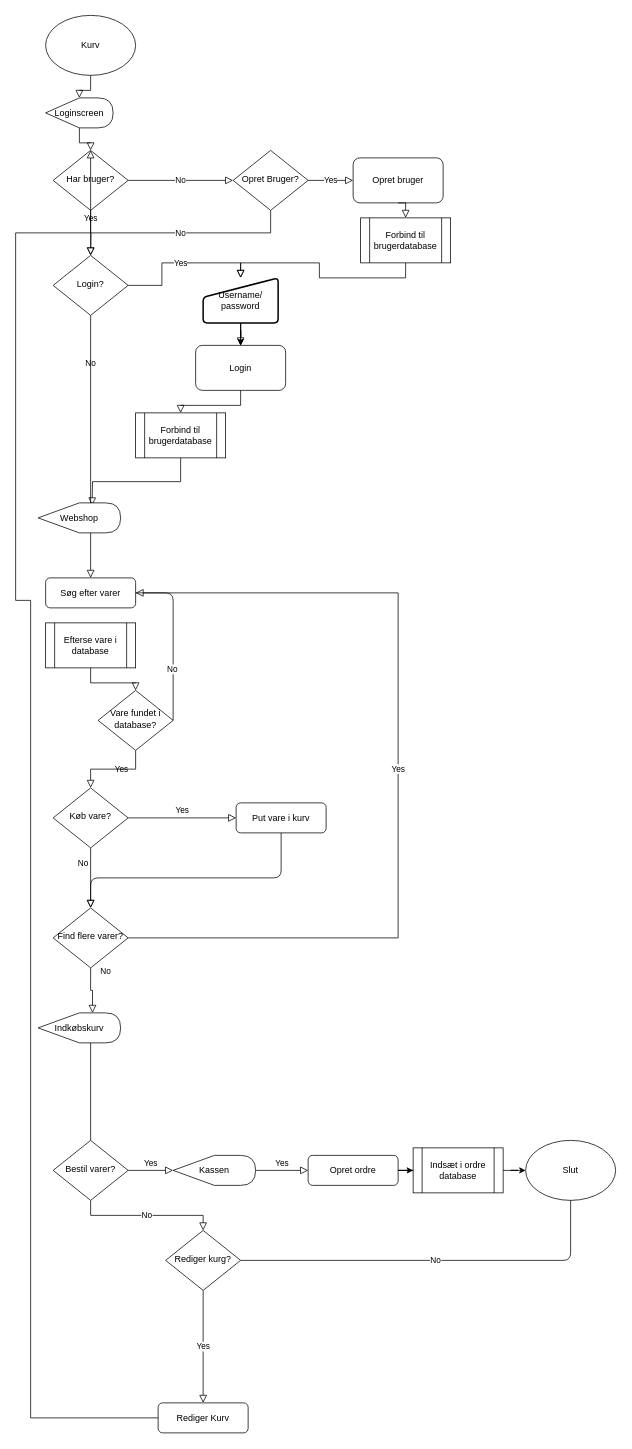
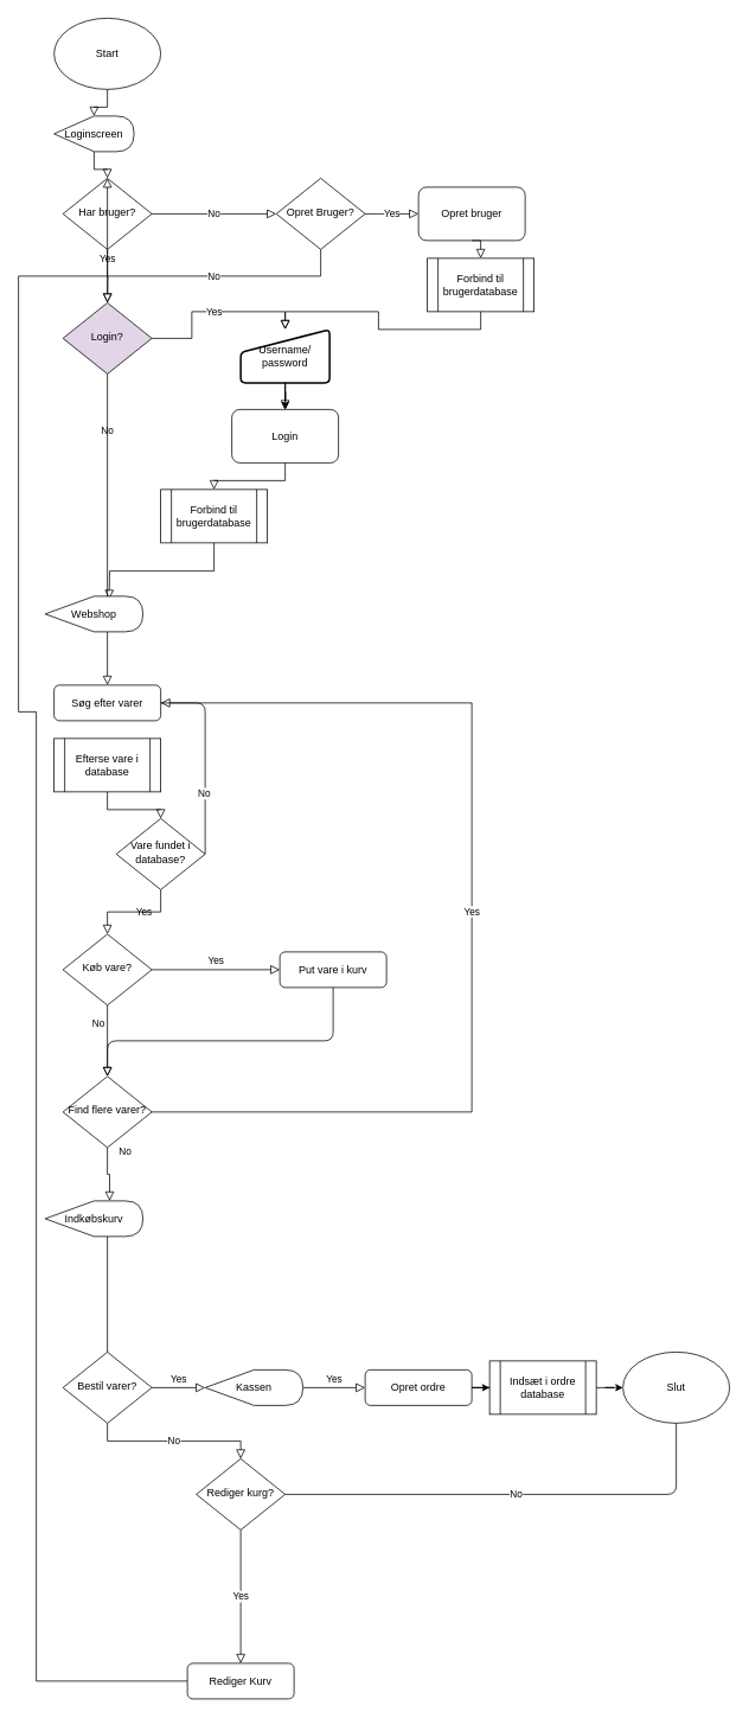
  <mxCell id="0" />
  <mxCell id="1" parent="0" />
  <mxCell id="2" value="Yes" style="rounded=0;html=1;jettySize=auto;orthogonalLoop=1;fontSize=11;endArrow=block;endFill=0;endSize=8;strokeWidth=1;shadow=0;labelBackgroundColor=none;edgeStyle=orthogonalEdgeStyle;" parent="1" source="45" target="4" edge="1"><mxGeometry x="-0.2" relative="1" as="geometry"><mxPoint as="offset" /></mxGeometry></mxCell>
  <mxCell id="3" value="Yes" style="edgeStyle=orthogonalEdgeStyle;rounded=0;html=1;jettySize=auto;orthogonalLoop=1;fontSize=11;endArrow=block;endFill=0;endSize=8;strokeWidth=1;shadow=0;labelBackgroundColor=none;" parent="1" source="4" target="5" edge="1"><mxGeometry y="10" relative="1" as="geometry"><mxPoint as="offset" /></mxGeometry></mxCell>
  <mxCell id="4" value="Køb vare?" style="rhombus;whiteSpace=wrap;html=1;shadow=0;fontFamily=Helvetica;fontSize=12;align=center;strokeWidth=1;spacing=6;spacingTop=-4;" parent="1" vertex="1"><mxGeometry x="70" y="1050" width="100" height="80" as="geometry" /></mxCell>
  <mxCell id="5" value="Put vare i kurv" style="rounded=1;whiteSpace=wrap;html=1;fontSize=12;glass=0;strokeWidth=1;shadow=0;" parent="1" vertex="1"><mxGeometry x="314" y="1070" width="120" height="40" as="geometry" /></mxCell>
  <mxCell id="6" value="Yes" style="edgeStyle=orthogonalEdgeStyle;rounded=0;html=1;jettySize=auto;orthogonalLoop=1;fontSize=11;endArrow=block;endFill=0;endSize=8;strokeWidth=1;shadow=0;labelBackgroundColor=none;" parent="1" source="55" target="10" edge="1"><mxGeometry y="10" relative="1" as="geometry"><mxPoint as="offset" /></mxGeometry></mxCell>
  <mxCell id="7" value="No" style="edgeStyle=orthogonalEdgeStyle;rounded=0;orthogonalLoop=1;jettySize=auto;html=1;exitX=0.5;exitY=1;exitDx=0;exitDy=0;entryX=0.5;entryY=0;entryDx=0;entryDy=0;endArrow=block;endFill=0;endSize=8;" parent="1" source="8" target="29" edge="1"><mxGeometry relative="1" as="geometry" /></mxCell>
  <mxCell id="8" value="Bestil varer?" style="rhombus;whiteSpace=wrap;html=1;shadow=0;fontFamily=Helvetica;fontSize=12;align=center;strokeWidth=1;spacing=6;spacingTop=-4;" parent="1" vertex="1"><mxGeometry x="70" y="1520" width="100" height="80" as="geometry" /></mxCell>
  <mxCell id="9" style="edgeStyle=orthogonalEdgeStyle;rounded=0;orthogonalLoop=1;jettySize=auto;html=1;exitX=1;exitY=0.5;exitDx=0;exitDy=0;" parent="1" source="57" target="33" edge="1"><mxGeometry relative="1" as="geometry" /></mxCell>
  <mxCell id="10" value="Opret ordre" style="rounded=1;whiteSpace=wrap;html=1;fontSize=12;glass=0;strokeWidth=1;shadow=0;" parent="1" vertex="1"><mxGeometry x="410" y="1540" width="120" height="40" as="geometry" /></mxCell>
  <mxCell id="11" value="Søg efter varer" style="rounded=1;whiteSpace=wrap;html=1;fontSize=12;glass=0;strokeWidth=1;shadow=0;" parent="1" vertex="1"><mxGeometry x="60" y="770" width="120" height="40" as="geometry" /></mxCell>
  <mxCell id="12" value="No" style="rounded=0;html=1;jettySize=auto;orthogonalLoop=1;fontSize=11;endArrow=block;endFill=0;endSize=8;strokeWidth=1;shadow=0;labelBackgroundColor=none;edgeStyle=orthogonalEdgeStyle;" parent="1" source="24" target="11" edge="1"><mxGeometry x="-0.636" relative="1" as="geometry"><mxPoint x="120" y="170" as="sourcePoint" /><mxPoint x="120" y="260" as="targetPoint" /><mxPoint as="offset" /></mxGeometry></mxCell>
  <mxCell id="13" value="Yes" style="edgeStyle=orthogonalEdgeStyle;rounded=0;orthogonalLoop=1;jettySize=auto;html=1;exitX=1;exitY=0.5;exitDx=0;exitDy=0;entryX=1;entryY=0.5;entryDx=0;entryDy=0;endArrow=block;endFill=0;endSize=8;" parent="1" source="49" target="11" edge="1"><mxGeometry relative="1" as="geometry"><Array as="points"><mxPoint x="530" y="1250" /><mxPoint x="530" y="790" /></Array></mxGeometry></mxCell>
  <mxCell id="14" value="" style="endArrow=block;html=1;endFill=0;endSize=8;exitX=0.5;exitY=1;exitDx=0;exitDy=0;entryX=0.5;entryY=0;entryDx=0;entryDy=0;" parent="1" source="5" target="49" edge="1"><mxGeometry width="50" height="50" relative="1" as="geometry"><mxPoint x="510" y="1200" as="sourcePoint" /><mxPoint x="560" y="1150" as="targetPoint" /><Array as="points"><mxPoint x="374" y="1170" /><mxPoint x="120" y="1170" /></Array></mxGeometry></mxCell>
  <mxCell id="15" value="No" style="edgeStyle=orthogonalEdgeStyle;rounded=0;orthogonalLoop=1;jettySize=auto;html=1;entryX=0;entryY=0.5;entryDx=0;entryDy=0;endArrow=block;endFill=0;endSize=8;exitX=1;exitY=0.5;exitDx=0;exitDy=0;" parent="1" source="16" target="20" edge="1"><mxGeometry relative="1" as="geometry"><mxPoint x="280" y="250" as="sourcePoint" /></mxGeometry></mxCell>
  <mxCell id="16" value="Har bruger?" style="rhombus;whiteSpace=wrap;html=1;shadow=0;fontFamily=Helvetica;fontSize=12;align=center;strokeWidth=1;spacing=6;spacingTop=-4;" parent="1" vertex="1"><mxGeometry x="70" width="100" height="80" as="geometry" y="200" /></mxCell>
  <mxCell id="17" value="" style="rounded=0;html=1;jettySize=auto;orthogonalLoop=1;fontSize=11;endArrow=block;endFill=0;endSize=8;strokeWidth=1;shadow=0;labelBackgroundColor=none;edgeStyle=orthogonalEdgeStyle;exitX=0.5;exitY=1;exitDx=0;exitDy=0;" parent="1" source="34" target="16" edge="1"><mxGeometry relative="1" as="geometry"><mxPoint x="120" y="150" as="sourcePoint" /><mxPoint x="120" y="370" as="targetPoint" /></mxGeometry></mxCell>
  <mxCell id="18" value="Yes" style="edgeStyle=orthogonalEdgeStyle;rounded=0;orthogonalLoop=1;jettySize=auto;html=1;exitX=1;exitY=0.5;exitDx=0;exitDy=0;entryX=0;entryY=0.5;entryDx=0;entryDy=0;endArrow=block;endFill=0;endSize=8;" parent="1" source="20" target="22" edge="1"><mxGeometry relative="1" as="geometry" /></mxCell>
  <mxCell id="19" value="No" style="edgeStyle=orthogonalEdgeStyle;rounded=0;orthogonalLoop=1;jettySize=auto;html=1;exitX=0.5;exitY=1;exitDx=0;exitDy=0;endArrow=block;endFill=0;endSize=8;" parent="1" source="20" edge="1"><mxGeometry relative="1" as="geometry"><mxPoint x="120" y="340" as="targetPoint" /></mxGeometry></mxCell>
  <mxCell id="20" value="Opret Bruger?" style="rhombus;whiteSpace=wrap;html=1;shadow=0;fontFamily=Helvetica;fontSize=12;align=center;strokeWidth=1;spacing=6;spacingTop=-4;" parent="1" vertex="1"><mxGeometry x="310" width="100" height="80" as="geometry" y="200" /></mxCell>
  <mxCell id="21" style="edgeStyle=orthogonalEdgeStyle;rounded=0;orthogonalLoop=1;jettySize=auto;html=1;exitX=0.5;exitY=1;exitDx=0;exitDy=0;entryX=0.5;entryY=0;entryDx=0;entryDy=0;endArrow=block;endFill=0;endSize=8;" parent="1" source="42" target="27" edge="1"><mxGeometry relative="1" as="geometry" /></mxCell>
  <mxCell id="22" value="Opret bruger" style="rounded=1;whiteSpace=wrap;html=1;" parent="1" vertex="1"><mxGeometry x="470" y="210" width="120" height="60" as="geometry" /></mxCell>
  <mxCell id="23" value="Yes" style="edgeStyle=orthogonalEdgeStyle;rounded=0;orthogonalLoop=1;jettySize=auto;html=1;exitX=1;exitY=0.5;exitDx=0;exitDy=0;endArrow=block;endFill=0;endSize=8;" parent="1" source="24" edge="1"><mxGeometry relative="1" as="geometry"><mxPoint x="320" y="370" as="targetPoint" /><Array as="points"><mxPoint x="215" y="380" /><mxPoint x="215" y="350" /><mxPoint x="320" y="350" /></Array></mxGeometry></mxCell>
- <mxCell id="24" value="Login?" style="rhombus;whiteSpace=wrap;html=1;shadow=0;fontFamily=Helvetica;fontSize=12;align=center;strokeWidth=1;spacing=6;spacingTop=-4;" parent="1" vertex="1"><mxGeometry x="70" y="340" width="100" height="80" as="geometry" /></mxCell>
+ <mxCell id="24" value="Login?" style="rhombus;whiteSpace=wrap;html=1;shadow=0;fontFamily=Helvetica;fontSize=12;align=center;strokeWidth=1;spacing=6;spacingTop=-4;fillColor=#e1d5e7;" parent="1" vertex="1"><mxGeometry x="70" y="340" width="100" height="80" as="geometry" /></mxCell>
  <mxCell id="25" value="Yes" style="rounded=0;html=1;jettySize=auto;orthogonalLoop=1;fontSize=11;endArrow=block;endFill=0;endSize=8;strokeWidth=1;shadow=0;labelBackgroundColor=none;edgeStyle=orthogonalEdgeStyle;" parent="1" source="16" target="24" edge="1"><mxGeometry x="-0.667" relative="1" as="geometry"><mxPoint x="120" y="280" as="sourcePoint" /><mxPoint x="120" y="490" as="targetPoint" /><mxPoint as="offset" /></mxGeometry></mxCell>
  <mxCell id="26" style="edgeStyle=orthogonalEdgeStyle;rounded=0;orthogonalLoop=1;jettySize=auto;html=1;exitX=0.5;exitY=1;exitDx=0;exitDy=0;endArrow=block;endFill=0;endSize=8;entryX=0.52;entryY=0.222;entryDx=0;entryDy=0;entryPerimeter=0;" parent="1" source="36" edge="1"><mxGeometry relative="1" as="geometry"><mxPoint x="122" y="673.32" as="targetPoint" /></mxGeometry></mxCell>
  <mxCell id="27" value="Login" style="rounded=1;whiteSpace=wrap;html=1;" parent="1" vertex="1"><mxGeometry x="260" y="460" width="120" height="60" as="geometry" /></mxCell>
  <mxCell id="28" value="Yes" style="edgeStyle=orthogonalEdgeStyle;rounded=0;orthogonalLoop=1;jettySize=auto;html=1;exitX=0.5;exitY=1;exitDx=0;exitDy=0;entryX=0.5;entryY=0;entryDx=0;entryDy=0;endArrow=block;endFill=0;endSize=8;" parent="1" source="29" target="31" edge="1"><mxGeometry relative="1" as="geometry" /></mxCell>
  <mxCell id="29" value="Rediger kurg?" style="rhombus;whiteSpace=wrap;html=1;shadow=0;fontFamily=Helvetica;fontSize=12;align=center;strokeWidth=1;spacing=6;spacingTop=-4;" parent="1" vertex="1"><mxGeometry x="220" y="1640" width="100" height="80" as="geometry" /></mxCell>
  <mxCell id="30" style="edgeStyle=orthogonalEdgeStyle;rounded=0;orthogonalLoop=1;jettySize=auto;html=1;exitX=0;exitY=0.5;exitDx=0;exitDy=0;endArrow=block;endFill=0;endSize=8;entryX=0.5;entryY=0;entryDx=0;entryDy=0;" parent="1" source="31" target="16" edge="1"><mxGeometry relative="1" as="geometry"><mxPoint x="60" y="240" as="targetPoint" /><Array as="points"><mxPoint x="40" y="1890" /><mxPoint x="40" y="800" /><mxPoint x="20" y="800" /><mxPoint x="20" y="310" /><mxPoint x="120" y="310" /></Array></mxGeometry></mxCell>
  <mxCell id="31" value="Rediger Kurv" style="rounded=1;whiteSpace=wrap;html=1;fontSize=12;glass=0;strokeWidth=1;shadow=0;" parent="1" vertex="1"><mxGeometry x="210" y="1870" width="120" height="40" as="geometry" /></mxCell>
- <mxCell id="32" value="Kurv" style="ellipse;whiteSpace=wrap;html=1;" parent="1" vertex="1"><mxGeometry x="60" y="20" width="120" height="80" as="geometry" /></mxCell>
+ <mxCell id="32" value="Start" style="ellipse;whiteSpace=wrap;html=1;" parent="1" vertex="1"><mxGeometry x="60" y="20" width="120" height="80" as="geometry" /></mxCell>
  <mxCell id="33" value="Slut" style="ellipse;whiteSpace=wrap;html=1;" parent="1" vertex="1"><mxGeometry x="700" y="1520" width="120" height="80" as="geometry" /></mxCell>
  <mxCell id="34" value="Loginscreen" style="shape=display;whiteSpace=wrap;html=1;size=0.5;" parent="1" vertex="1"><mxGeometry x="60" y="130" width="90" height="40" as="geometry" /></mxCell>
  <mxCell id="35" value="" style="rounded=0;html=1;jettySize=auto;orthogonalLoop=1;fontSize=11;endArrow=block;endFill=0;endSize=8;strokeWidth=1;shadow=0;labelBackgroundColor=none;edgeStyle=orthogonalEdgeStyle;exitX=0.5;exitY=1;exitDx=0;exitDy=0;" parent="1" source="32" target="34" edge="1"><mxGeometry relative="1" as="geometry"><mxPoint x="120" y="100" as="sourcePoint" /><mxPoint x="120" as="targetPoint" y="200" /></mxGeometry></mxCell>
  <mxCell id="36" value="Forbind til brugerdatabase" style="shape=process;whiteSpace=wrap;html=1;backgroundOutline=1;" parent="1" vertex="1"><mxGeometry x="180" y="550" width="120" height="60" as="geometry" /></mxCell>
  <mxCell id="37" style="edgeStyle=orthogonalEdgeStyle;rounded=0;orthogonalLoop=1;jettySize=auto;html=1;exitX=0.5;exitY=1;exitDx=0;exitDy=0;endArrow=block;endFill=0;endSize=8;" parent="1" source="27" target="36" edge="1"><mxGeometry relative="1" as="geometry"><mxPoint x="120" y="640" as="targetPoint" /><mxPoint x="320" y="540" as="sourcePoint" /></mxGeometry></mxCell>
  <mxCell id="38" value="Forbind til brugerdatabase" style="shape=process;whiteSpace=wrap;html=1;backgroundOutline=1;" parent="1" vertex="1"><mxGeometry x="480" y="290" width="120" height="60" as="geometry" /></mxCell>
  <mxCell id="39" style="edgeStyle=orthogonalEdgeStyle;rounded=0;orthogonalLoop=1;jettySize=auto;html=1;exitX=0.5;exitY=1;exitDx=0;exitDy=0;entryX=0.5;entryY=0;entryDx=0;entryDy=0;endArrow=block;endFill=0;endSize=8;" parent="1" source="22" target="38" edge="1"><mxGeometry relative="1" as="geometry"><mxPoint x="530" y="270" as="sourcePoint" /><mxPoint x="320" y="460" as="targetPoint" /></mxGeometry></mxCell>
  <mxCell id="40" value="" style="edgeStyle=orthogonalEdgeStyle;rounded=0;orthogonalLoop=1;jettySize=auto;html=1;" parent="1" source="42" target="27" edge="1"><mxGeometry relative="1" as="geometry" /></mxCell>
  <mxCell id="41" value="" style="edgeStyle=orthogonalEdgeStyle;rounded=0;orthogonalLoop=1;jettySize=auto;html=1;" parent="1" source="42" target="27" edge="1"><mxGeometry relative="1" as="geometry" /></mxCell>
  <mxCell id="42" value="&lt;div&gt;Username/&lt;/div&gt;&lt;div&gt;password&lt;/div&gt;" style="html=1;strokeWidth=2;shape=manualInput;whiteSpace=wrap;rounded=1;size=26;arcSize=11;" parent="1" vertex="1"><mxGeometry x="270" y="370" width="100" height="60" as="geometry" /></mxCell>
  <mxCell id="43" style="edgeStyle=orthogonalEdgeStyle;rounded=0;orthogonalLoop=1;jettySize=auto;html=1;exitX=0.5;exitY=1;exitDx=0;exitDy=0;entryX=0.5;entryY=0;entryDx=0;entryDy=0;endArrow=block;endFill=0;endSize=8;" parent="1" source="38" target="42" edge="1"><mxGeometry relative="1" as="geometry"><mxPoint x="540" y="350" as="sourcePoint" /><mxPoint x="320" y="460" as="targetPoint" /></mxGeometry></mxCell>
  <mxCell id="44" value="Efterse vare i database" style="shape=process;whiteSpace=wrap;html=1;backgroundOutline=1;" parent="1" vertex="1"><mxGeometry x="60" y="830" width="120" height="60" as="geometry" /></mxCell>
  <mxCell id="45" value="Vare fundet i database?" style="rhombus;whiteSpace=wrap;html=1;shadow=0;fontFamily=Helvetica;fontSize=12;align=center;strokeWidth=1;spacing=6;spacingTop=-4;" parent="1" vertex="1"><mxGeometry x="130" y="920" width="100" height="80" as="geometry" /></mxCell>
  <mxCell id="46" value="" style="rounded=0;html=1;jettySize=auto;orthogonalLoop=1;fontSize=11;endArrow=block;endFill=0;endSize=8;strokeWidth=1;shadow=0;labelBackgroundColor=none;edgeStyle=orthogonalEdgeStyle;" parent="1" source="44" target="45" edge="1"><mxGeometry relative="1" as="geometry"><mxPoint x="120" y="890" as="sourcePoint" /><mxPoint x="120" y="1050" as="targetPoint" /></mxGeometry></mxCell>
  <mxCell id="47" value="" style="endArrow=none;html=1;exitX=1;exitY=0.5;exitDx=0;exitDy=0;entryX=1;entryY=0.5;entryDx=0;entryDy=0;" parent="1" source="45" target="11" edge="1"><mxGeometry width="50" height="50" relative="1" as="geometry"><mxPoint x="360" y="980" as="sourcePoint" /><mxPoint x="410" y="930" as="targetPoint" /><Array as="points"><mxPoint x="230" y="960" /><mxPoint x="230" y="790" /></Array></mxGeometry></mxCell>
  <mxCell id="48" value="No" style="edgeLabel;html=1;align=center;verticalAlign=middle;resizable=0;points=[];" parent="47" vertex="1" connectable="0"><mxGeometry x="-0.374" y="2" relative="1" as="geometry"><mxPoint as="offset" /></mxGeometry></mxCell>
  <mxCell id="49" value="Find flere varer?" style="rhombus;whiteSpace=wrap;html=1;shadow=0;fontFamily=Helvetica;fontSize=12;align=center;strokeWidth=1;spacing=6;spacingTop=-4;" parent="1" vertex="1"><mxGeometry x="70" y="1210" width="100" height="80" as="geometry" /></mxCell>
  <mxCell id="50" value="No" style="rounded=0;html=1;jettySize=auto;orthogonalLoop=1;fontSize=11;endArrow=block;endFill=0;endSize=8;strokeWidth=1;shadow=0;labelBackgroundColor=none;edgeStyle=orthogonalEdgeStyle;" parent="1" source="4" target="49" edge="1"><mxGeometry x="-0.5" y="-10" relative="1" as="geometry"><mxPoint as="offset" /><mxPoint x="120" y="1130" as="sourcePoint" /><mxPoint x="120" y="1430" as="targetPoint" /></mxGeometry></mxCell>
  <mxCell id="51" value="No" style="rounded=0;html=1;jettySize=auto;orthogonalLoop=1;fontSize=11;endArrow=block;endFill=0;endSize=8;strokeWidth=1;shadow=0;labelBackgroundColor=none;edgeStyle=orthogonalEdgeStyle;entryX=0;entryY=0;entryDx=72.5;entryDy=0;entryPerimeter=0;" parent="1" source="49" target="54" edge="1"><mxGeometry x="-0.826" y="20" relative="1" as="geometry"><mxPoint as="offset" /><mxPoint x="120" y="1290" as="sourcePoint" /><mxPoint x="120" y="1330" as="targetPoint" /></mxGeometry></mxCell>
  <mxCell id="52" value="" style="endArrow=none;html=1;entryX=0.5;entryY=1;entryDx=0;entryDy=0;exitX=0.5;exitY=0;exitDx=0;exitDy=0;" parent="1" source="8" edge="1"><mxGeometry width="50" height="50" relative="1" as="geometry"><mxPoint x="370" y="1450" as="sourcePoint" /><mxPoint x="120" y="1390" as="targetPoint" /></mxGeometry></mxCell>
  <mxCell id="53" value="Webshop" style="shape=display;whiteSpace=wrap;html=1;size=0.5;" parent="1" vertex="1"><mxGeometry x="50" y="670" width="110" height="40" as="geometry" /></mxCell>
  <mxCell id="54" value="Indkøbskurv" style="shape=display;whiteSpace=wrap;html=1;size=0.5;" parent="1" vertex="1"><mxGeometry x="50" y="1350" width="110" height="40" as="geometry" /></mxCell>
  <mxCell id="55" value="Kassen" style="shape=display;whiteSpace=wrap;html=1;size=0.5;" parent="1" vertex="1"><mxGeometry x="230" y="1540" width="110" height="40" as="geometry" /></mxCell>
  <mxCell id="56" value="Yes" style="edgeStyle=orthogonalEdgeStyle;rounded=0;html=1;jettySize=auto;orthogonalLoop=1;fontSize=11;endArrow=block;endFill=0;endSize=8;strokeWidth=1;shadow=0;labelBackgroundColor=none;" parent="1" source="8" target="55" edge="1"><mxGeometry y="10" relative="1" as="geometry"><mxPoint as="offset" /><mxPoint x="170" y="1560" as="sourcePoint" /><mxPoint x="410" y="1560" as="targetPoint" /></mxGeometry></mxCell>
  <mxCell id="57" value="Indsæt i ordre database" style="shape=process;whiteSpace=wrap;html=1;backgroundOutline=1;" parent="1" vertex="1"><mxGeometry x="550" y="1530" width="120" height="60" as="geometry" /></mxCell>
  <mxCell id="58" style="edgeStyle=orthogonalEdgeStyle;rounded=0;orthogonalLoop=1;jettySize=auto;html=1;exitX=1;exitY=0.5;exitDx=0;exitDy=0;" parent="1" source="10" target="57" edge="1"><mxGeometry relative="1" as="geometry"><mxPoint x="530" y="1560" as="sourcePoint" /><mxPoint x="790" y="1560" as="targetPoint" /></mxGeometry></mxCell>
  <mxCell id="59" value="No" style="endArrow=none;html=1;exitX=1;exitY=0.5;exitDx=0;exitDy=0;entryX=0.5;entryY=1;entryDx=0;entryDy=0;" parent="1" source="29" target="33" edge="1"><mxGeometry width="50" height="50" relative="1" as="geometry"><mxPoint x="550" y="1770" as="sourcePoint" /><mxPoint x="600" y="1720" as="targetPoint" /><Array as="points"><mxPoint x="760" y="1680" /></Array></mxGeometry></mxCell>
